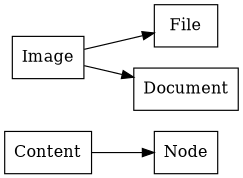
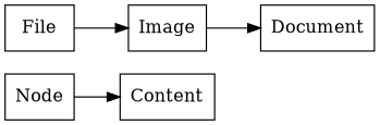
  digraph {
    rankdir=LR
    node [shape=box]
    "Node"
    Content
    File
    Image
    Document
-   Content -> "Node"
-   Image -> File
+   "Node" -> Content
+   File -> Image
    Image -> Document
  }
